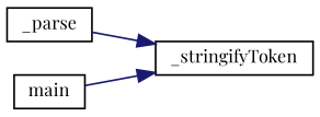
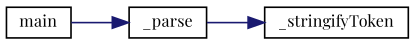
  digraph {
    fontname="Playfair Display"
    rankdir=RL
    node [color=black fillcolor=white fontname="Playfair Display" fontsize=10 shape=record style=filled]
    edge [color=midnightblue dir=back fontname="Playfair Display" fontsize=10 labelfontname=Helvetica labelfontsize=10 style=solid]
    n1 [height=0.2 label=_stringifyToken width=0.4]
    n2 [height=0.2 label=_parse width=0.4]
    n3 [height=0.2 label=main width=0.4]
    n1 -> n2
-   n1 -> n3
+   n2 -> n3
  }
